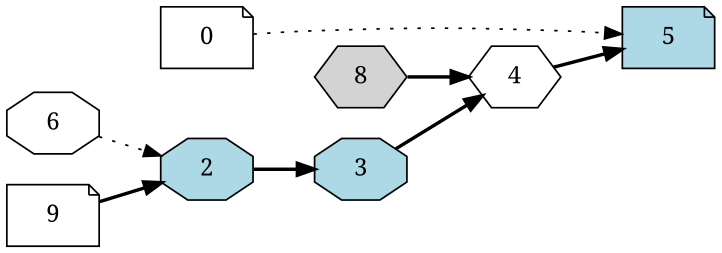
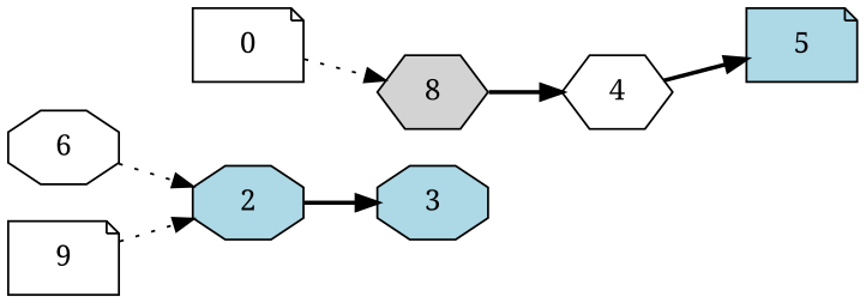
  digraph {
    fontname="Noto Serif"
    rankdir=LR
    node [fillcolor=white fontname="Noto Serif" shape=octagon style=filled]
    edge [fontname="Noto Serif" style=bold]
    2 [fillcolor=lightblue]
    6
    3 [fillcolor=lightblue]
    8 [fillcolor=lightgrey shape=hexagon]
    4 [shape=hexagon]
    5 [fillcolor=lightblue shape=note]
    n7 [label=9 shape=note]
    0 [shape=note]
    2 -> 3
    6 -> 2 [style=dotted]
-   3 -> 4
    8 -> 4
    4 -> 5
-   n7 -> 2
-   0 -> 5 [style=dotted]
+   n7 -> 2 [style=dotted]
+   0 -> 8 [style=dotted]
  }
